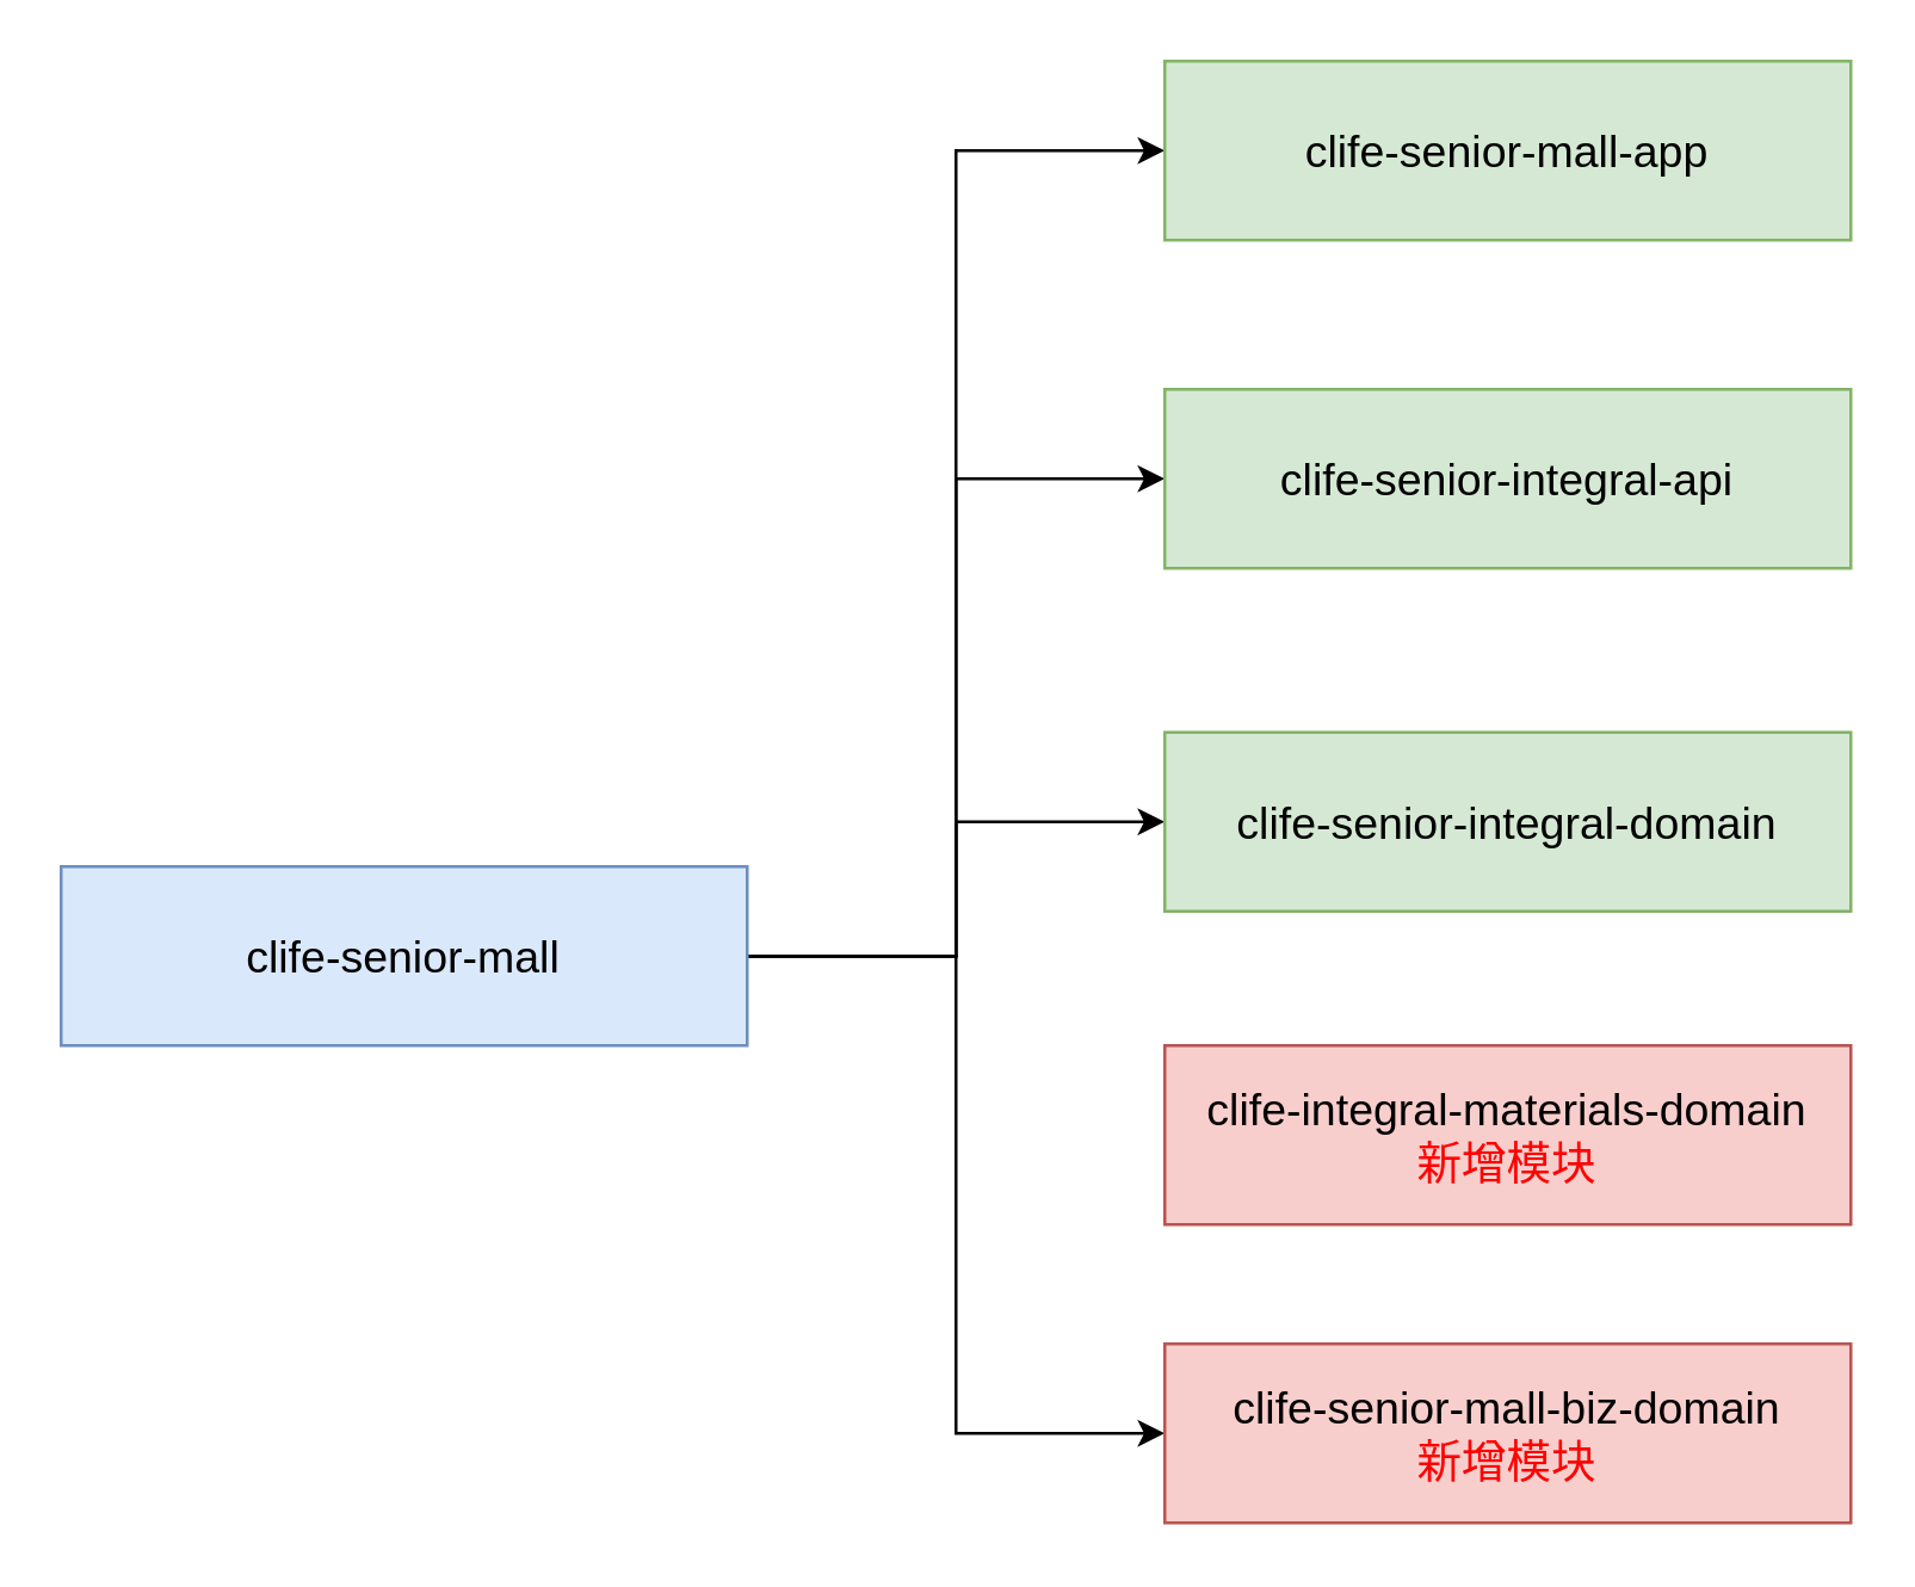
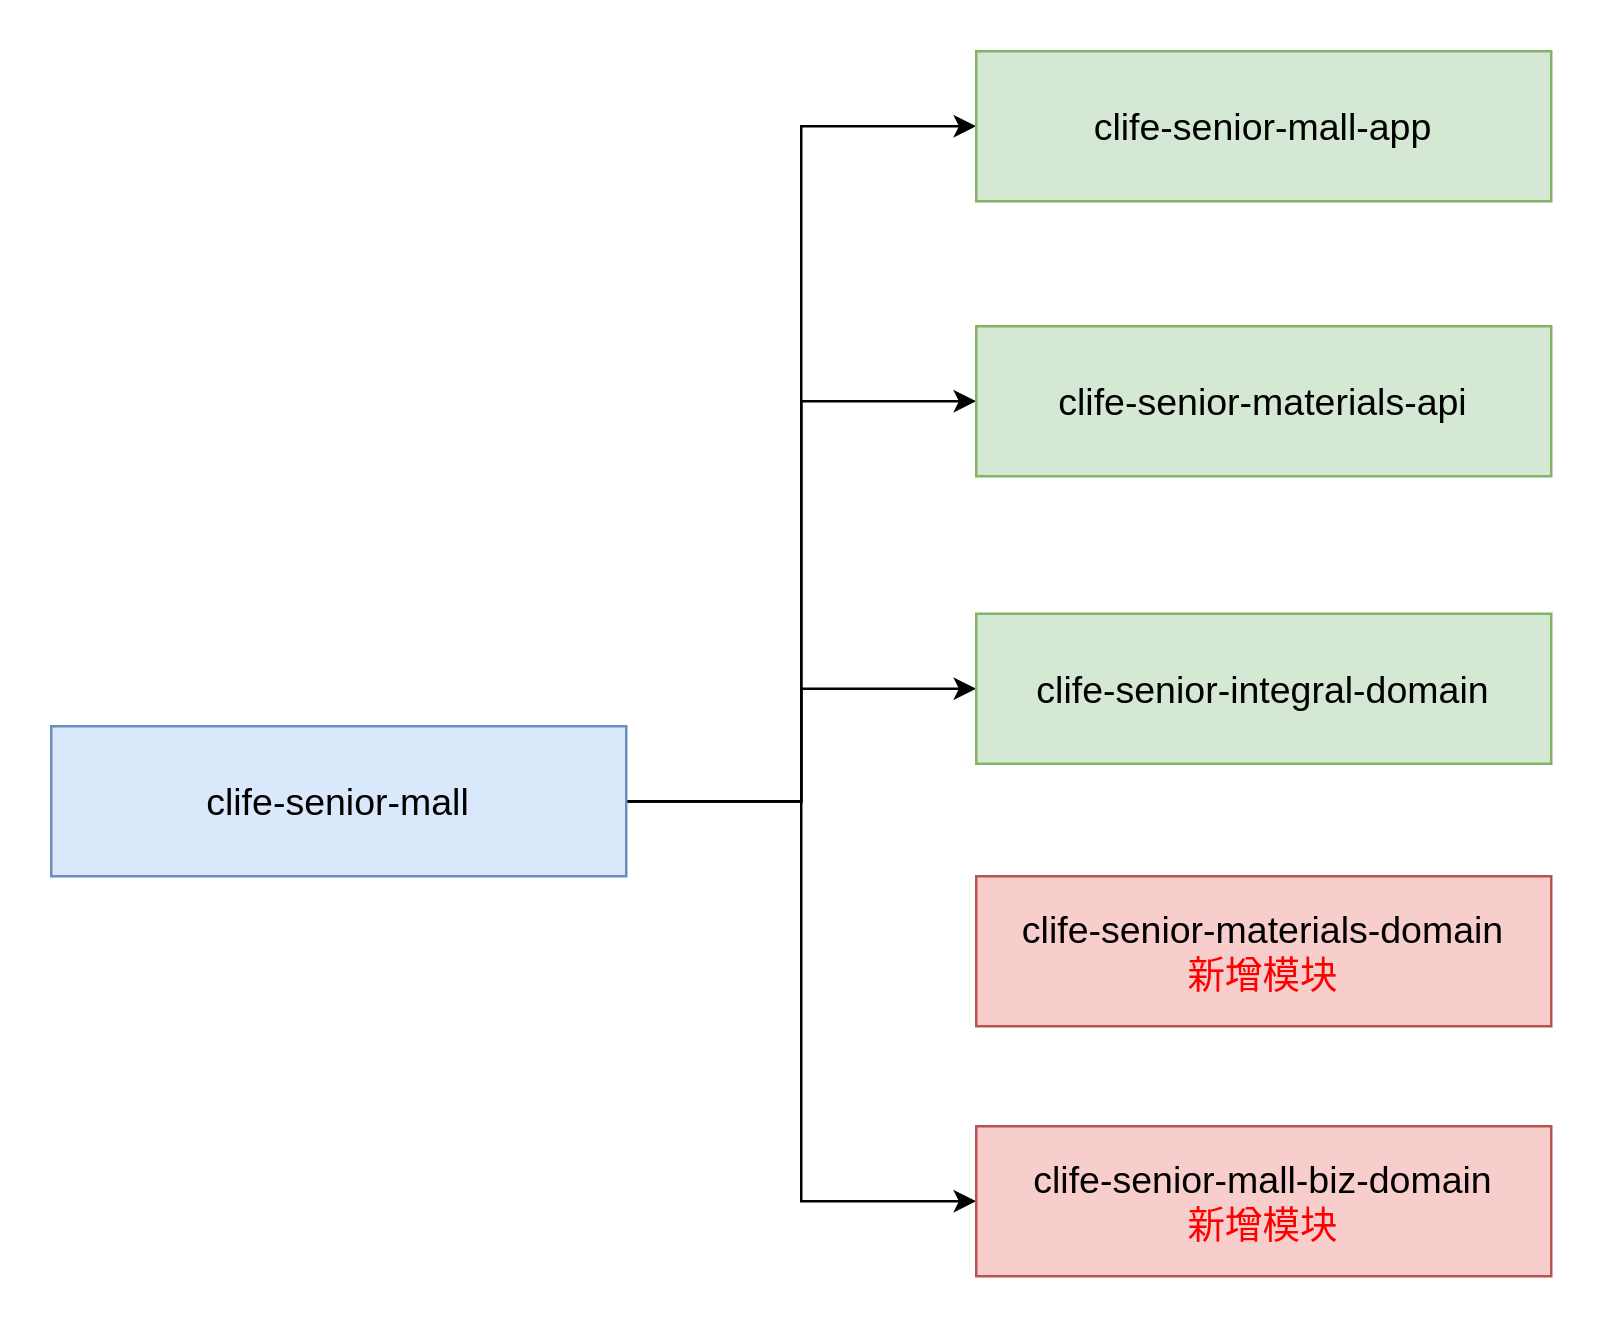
  <mxCell id="0" />
  <mxCell id="1" parent="0" />
  <mxCell id="2" style="edgeStyle=orthogonalEdgeStyle;rounded=0;orthogonalLoop=1;jettySize=auto;html=1;exitX=1;exitY=0.5;exitDx=0;exitDy=0;entryX=0;entryY=0.5;entryDx=0;entryDy=0;" parent="1" source="6" target="7" edge="1"><mxGeometry relative="1" as="geometry" /></mxCell>
  <mxCell id="3" style="edgeStyle=orthogonalEdgeStyle;rounded=0;orthogonalLoop=1;jettySize=auto;html=1;exitX=1;exitY=0.5;exitDx=0;exitDy=0;entryX=0;entryY=0.5;entryDx=0;entryDy=0;" parent="1" source="6" target="8" edge="1"><mxGeometry relative="1" as="geometry" /></mxCell>
  <mxCell id="4" style="edgeStyle=orthogonalEdgeStyle;rounded=0;orthogonalLoop=1;jettySize=auto;html=1;entryX=0;entryY=0.5;entryDx=0;entryDy=0;" parent="1" source="6" target="10" edge="1"><mxGeometry relative="1" as="geometry" /></mxCell>
  <mxCell id="5" style="edgeStyle=orthogonalEdgeStyle;rounded=0;orthogonalLoop=1;jettySize=auto;html=1;exitX=1;exitY=0.5;exitDx=0;exitDy=0;entryX=0;entryY=0.5;entryDx=0;entryDy=0;" edge="1" parent="1" source="6" target="9"><mxGeometry relative="1" as="geometry" /></mxCell>
  <mxCell id="6" value="&lt;font style=&quot;font-size: 15px;&quot;&gt;clife-senior-mall&lt;/font&gt;" style="rounded=0;whiteSpace=wrap;html=1;fillColor=#dae8fc;strokeColor=#6c8ebf;" parent="1" vertex="1"><mxGeometry x="20" y="290" width="230" height="60" as="geometry" /></mxCell>
  <mxCell id="7" value="&lt;font style=&quot;font-size: 15px;&quot;&gt;clife-senior-mall-app&lt;/font&gt;" style="rounded=0;whiteSpace=wrap;html=1;fillColor=#d5e8d4;strokeColor=#82b366;" parent="1" vertex="1"><mxGeometry x="390" y="20" width="230" height="60" as="geometry" /></mxCell>
- <mxCell id="8" value="&lt;font style=&quot;font-size: 15px;&quot;&gt;clife-senior-integral-api&lt;/font&gt;" style="rounded=0;whiteSpace=wrap;html=1;fillColor=#d5e8d4;strokeColor=#82b366;" parent="1" vertex="1"><mxGeometry x="390" y="130" width="230" height="60" as="geometry" /></mxCell>
+ <mxCell id="8" value="&lt;font style=&quot;font-size: 15px;&quot;&gt;clife-senior-materials-api&lt;/font&gt;" style="rounded=0;whiteSpace=wrap;html=1;fillColor=#d5e8d4;strokeColor=#82b366;" parent="1" vertex="1"><mxGeometry x="390" y="130" width="230" height="60" as="geometry" /></mxCell>
  <mxCell id="9" value="&lt;font style=&quot;font-size: 15px;&quot;&gt;clife-senior-integral-domain&lt;/font&gt;" style="rounded=0;whiteSpace=wrap;html=1;fillColor=#d5e8d4;strokeColor=#82b366;" parent="1" vertex="1"><mxGeometry x="390" y="245" width="230" height="60" as="geometry" /></mxCell>
  <mxCell id="10" value="&lt;span style=&quot;font-size: 15px;&quot;&gt;clife-senior-mall-biz-domain&lt;/span&gt;&lt;div&gt;&lt;span style=&quot;font-size: 15px;&quot;&gt;&lt;font style=&quot;color: rgb(255, 0, 0);&quot;&gt;新增模块&lt;/font&gt;&lt;/span&gt;&lt;/div&gt;" style="rounded=0;whiteSpace=wrap;html=1;fillColor=#f8cecc;strokeColor=#b85450;" parent="1" vertex="1"><mxGeometry x="390" y="450" width="230" height="60" as="geometry" /></mxCell>
- <mxCell id="11" value="&lt;font style=&quot;font-size: 15px;&quot;&gt;clife-integral-materials-domain&lt;/font&gt;&lt;div&gt;&lt;font style=&quot;font-size: 15px;&quot;&gt;&lt;span style=&quot;color: rgb(255, 0, 0);&quot;&gt;新增模块&lt;/span&gt;&lt;br&gt;&lt;/font&gt;&lt;/div&gt;" style="rounded=0;whiteSpace=wrap;html=1;fillColor=#f8cecc;strokeColor=#b85450;" vertex="1" parent="1"><mxGeometry x="390" y="350" width="230" height="60" as="geometry" /></mxCell>
+ <mxCell id="11" value="&lt;font style=&quot;font-size: 15px;&quot;&gt;clife-senior-materials-domain&lt;/font&gt;&lt;div&gt;&lt;font style=&quot;font-size: 15px;&quot;&gt;&lt;span style=&quot;color: rgb(255, 0, 0);&quot;&gt;新增模块&lt;/span&gt;&lt;br&gt;&lt;/font&gt;&lt;/div&gt;" style="rounded=0;whiteSpace=wrap;html=1;fillColor=#f8cecc;strokeColor=#b85450;" vertex="1" parent="1"><mxGeometry x="390" y="350" width="230" height="60" as="geometry" /></mxCell>
